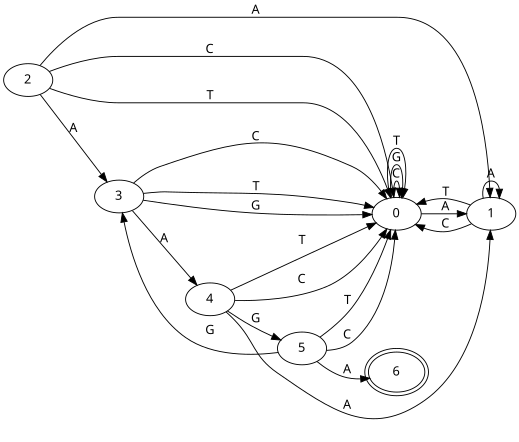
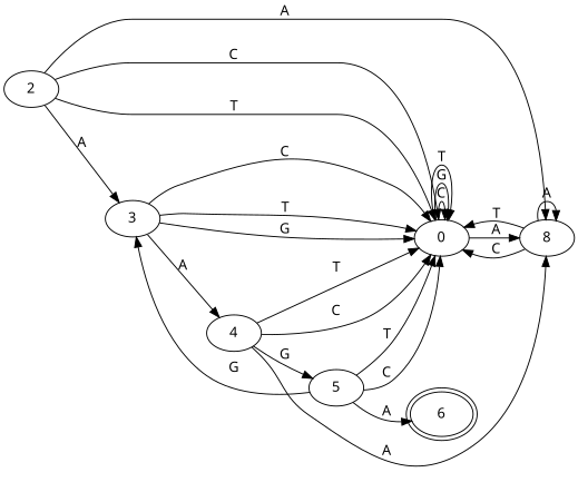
  digraph {
    fontname="Noto Sans"
    rankdir=LR
    node [fontname="Noto Sans"]
    edge [fontname="Noto Sans"]
    0
-   1
+   1 [label=8]
    2
    3
    4
    5
    6 [peripheries=2]
    0 -> 0 [label=C]
    0 -> 0 [label=G]
    0 -> 0 [label=T]
    0 -> 1 [label=A]
    1 -> 0 [label=C]
    1 -> 0 [label=T]
    1 -> 1 [label=A]
    2 -> 0 [label=C]
    2 -> 0 [label=T]
    2 -> 1 [label=A]
    2 -> 3 [label=A]
    3 -> 0 [label=C]
    3 -> 0 [label=G]
    3 -> 0 [label=T]
    3 -> 4 [label=A]
    4 -> 0 [label=C]
    4 -> 0 [label=T]
    4 -> 1 [label=A]
    4 -> 5 [label=G]
    5 -> 0 [label=C]
    5 -> 0 [label=T]
    5 -> 3 [label=G]
    5 -> 6 [label=A]
  }
